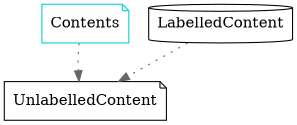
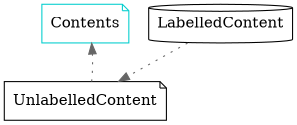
  digraph {
    node [shape=note]
    edge [color=gray40 style=dotted]
    n1 [color=cyan3 label=Contents]
    UnlabelledContent
    LabelledContent [shape=cylinder]
-   n1 -> UnlabelledContent
+   UnlabelledContent -> n1
    LabelledContent -> UnlabelledContent
  }
